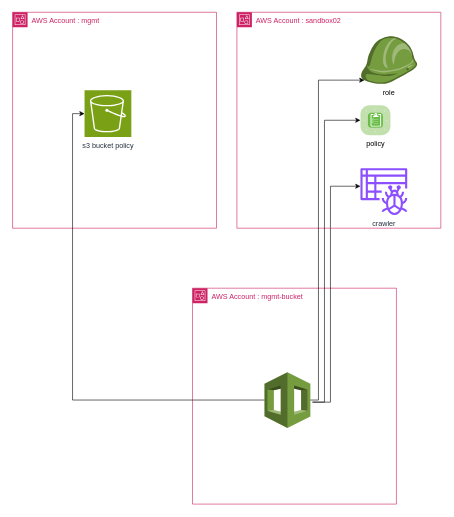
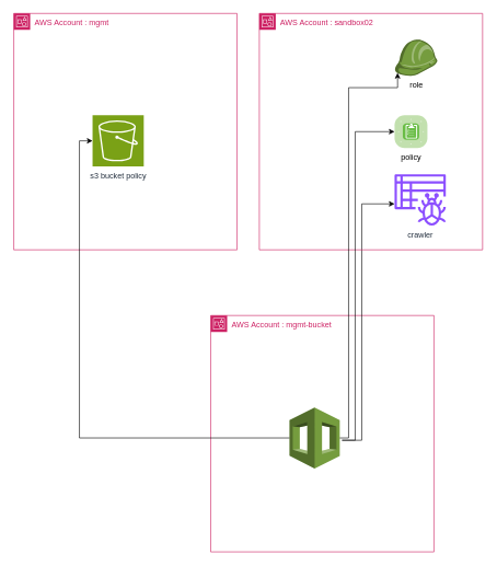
  <mxCell id="0" />
  <mxCell id="1" parent="0" />
  <mxCell id="2" value="AWS Account : mgmt-bucket" style="points=[[0,0],[0.25,0],[0.5,0],[0.75,0],[1,0],[1,0.25],[1,0.5],[1,0.75],[1,1],[0.75,1],[0.5,1],[0.25,1],[0,1],[0,0.75],[0,0.5],[0,0.25]];outlineConnect=0;gradientColor=none;html=1;whiteSpace=wrap;fontSize=12;fontStyle=0;container=1;pointerEvents=0;collapsible=0;recursiveResize=0;shape=mxgraph.aws4.group;grIcon=mxgraph.aws4.group_account;strokeColor=#CD2264;fillColor=none;verticalAlign=top;align=left;spacingLeft=30;fontColor=#CD2264;dashed=0;" vertex="1" parent="1"><mxGeometry x="320" y="480" width="340" height="360" as="geometry" /></mxCell>
  <mxCell id="3" value="" style="outlineConnect=0;dashed=0;verticalLabelPosition=bottom;verticalAlign=top;align=center;html=1;shape=mxgraph.aws3.cloudformation;fillColor=#759C3E;gradientColor=none;" vertex="1" parent="2"><mxGeometry x="120" y="140" width="76.5" height="93" as="geometry" /></mxCell>
  <mxCell id="4" style="edgeStyle=orthogonalEdgeStyle;rounded=0;orthogonalLoop=1;jettySize=auto;html=1;" edge="1" parent="2" target="10"><mxGeometry relative="1" as="geometry"><mxPoint x="200" y="190" as="sourcePoint" /><mxPoint x="320" y="-200" as="targetPoint" /><Array as="points"><mxPoint x="230" y="190" /><mxPoint x="230" y="-170" /></Array></mxGeometry></mxCell>
  <mxCell id="5" value="AWS Account : mgmt" style="points=[[0,0],[0.25,0],[0.5,0],[0.75,0],[1,0],[1,0.25],[1,0.5],[1,0.75],[1,1],[0.75,1],[0.5,1],[0.25,1],[0,1],[0,0.75],[0,0.5],[0,0.25]];outlineConnect=0;gradientColor=none;html=1;whiteSpace=wrap;fontSize=12;fontStyle=0;container=1;pointerEvents=0;collapsible=0;recursiveResize=0;shape=mxgraph.aws4.group;grIcon=mxgraph.aws4.group_account;strokeColor=#CD2264;fillColor=none;verticalAlign=top;align=left;spacingLeft=30;fontColor=#CD2264;dashed=0;" vertex="1" parent="1"><mxGeometry x="20" y="20" width="340" height="360" as="geometry" /></mxCell>
- <mxCell id="6" value="s3 bucket policy" style="sketch=0;points=[[0,0,0],[0.25,0,0],[0.5,0,0],[0.75,0,0],[1,0,0],[0,1,0],[0.25,1,0],[0.5,1,0],[0.75,1,0],[1,1,0],[0,0.25,0],[0,0.5,0],[0,0.75,0],[1,0.25,0],[1,0.5,0],[1,0.75,0]];outlineConnect=0;fontColor=#232F3E;fillColor=#7AA116;strokeColor=#ffffff;dashed=0;verticalLabelPosition=bottom;verticalAlign=top;align=center;html=1;fontSize=12;fontStyle=0;aspect=fixed;shape=mxgraph.aws4.resourceIcon;resIcon=mxgraph.aws4.s3;" vertex="1" parent="5"><mxGeometry x="120" y="130" width="78" height="78" as="geometry" /></mxCell>
+ <mxCell id="6" value="s3 bucket policy" style="sketch=0;points=[[0,0,0],[0.25,0,0],[0.5,0,0],[0.75,0,0],[1,0,0],[0,1,0],[0.25,1,0],[0.5,1,0],[0.75,1,0],[1,1,0],[0,0.25,0],[0,0.5,0],[0,0.75,0],[1,0.25,0],[1,0.5,0],[1,0.75,0]];outlineConnect=0;fontColor=#232F3E;fillColor=#7AA116;strokeColor=#ffffff;dashed=0;verticalLabelPosition=bottom;verticalAlign=top;align=center;html=1;fontSize=12;fontStyle=0;aspect=fixed;shape=mxgraph.aws4.resourceIcon;resIcon=mxgraph.aws4.s3;" vertex="1" parent="5"><mxGeometry x="120" y="155" width="78" height="78" as="geometry" /></mxCell>
  <mxCell id="7" value="AWS Account : sandbox02" style="points=[[0,0],[0.25,0],[0.5,0],[0.75,0],[1,0],[1,0.25],[1,0.5],[1,0.75],[1,1],[0.75,1],[0.5,1],[0.25,1],[0,1],[0,0.75],[0,0.5],[0,0.25]];outlineConnect=0;gradientColor=none;html=1;whiteSpace=wrap;fontSize=12;fontStyle=0;container=1;pointerEvents=0;collapsible=0;recursiveResize=0;shape=mxgraph.aws4.group;grIcon=mxgraph.aws4.group_account;strokeColor=#CD2264;fillColor=none;verticalAlign=top;align=left;spacingLeft=30;fontColor=#CD2264;dashed=0;" vertex="1" parent="1"><mxGeometry x="394" y="20" width="340" height="360" as="geometry" /></mxCell>
- <mxCell id="8" value="role" style="outlineConnect=0;dashed=0;verticalLabelPosition=bottom;verticalAlign=top;align=center;html=1;shape=mxgraph.aws3.role;fillColor=#759C3E;gradientColor=none;" vertex="1" parent="7"><mxGeometry x="206" y="40" width="94.5" height="79.5" as="geometry" /></mxCell>
+ <mxCell id="8" value="role" style="outlineConnect=0;dashed=0;verticalLabelPosition=bottom;verticalAlign=top;align=center;html=1;shape=mxgraph.aws3.role;fillColor=#759C3E;gradientColor=none;" vertex="1" parent="7"><mxGeometry x="206" y="40" width="65" height="55" as="geometry" /></mxCell>
  <mxCell id="9" value="policy" style="verticalLabelPosition=bottom;sketch=0;html=1;fillColor=#6ABD46;strokeColor=#ffffff;verticalAlign=top;align=center;points=[[0.085,0.085,0],[0.915,0.085,0],[0.915,0.915,0],[0.085,0.915,0],[0.25,0,0],[0.5,0,0],[0.75,0,0],[1,0.25,0],[1,0.5,0],[1,0.75,0],[0.75,1,0],[0.5,1,0],[0.25,1,0],[0,0.75,0],[0,0.5,0],[0,0.25,0]];pointerEvents=1;shape=mxgraph.cisco_safe.compositeIcon;bgIcon=mxgraph.cisco_safe.architecture.generic_appliance;resIcon=mxgraph.cisco_safe.architecture.policy;" vertex="1" parent="7"><mxGeometry x="206" y="155" width="50" height="50" as="geometry" /></mxCell>
- <mxCell id="10" value="crawler" style="sketch=0;outlineConnect=0;fontColor=#232F3E;gradientColor=none;fillColor=#8C4FFF;strokeColor=none;dashed=0;verticalLabelPosition=bottom;verticalAlign=top;align=center;html=1;fontSize=12;fontStyle=0;aspect=fixed;pointerEvents=1;shape=mxgraph.aws4.glue_crawlers;" vertex="1" parent="7"><mxGeometry x="206" y="260" width="78" height="78" as="geometry" /></mxCell>
+ <mxCell id="10" value="crawler" style="sketch=0;outlineConnect=0;fontColor=#232F3E;gradientColor=none;fillColor=#8C4FFF;strokeColor=none;dashed=0;verticalLabelPosition=bottom;verticalAlign=top;align=center;html=1;fontSize=12;fontStyle=0;aspect=fixed;pointerEvents=1;shape=mxgraph.aws4.glue_crawlers;" vertex="1" parent="7"><mxGeometry x="206" y="245" width="78" height="78" as="geometry" /></mxCell>
  <mxCell id="11" style="edgeStyle=orthogonalEdgeStyle;rounded=0;orthogonalLoop=1;jettySize=auto;html=1;entryX=0;entryY=0.5;entryDx=0;entryDy=0;entryPerimeter=0;" edge="1" parent="7" target="9"><mxGeometry relative="1" as="geometry"><mxPoint x="126" y="650" as="sourcePoint" /><mxPoint x="229.5" y="190" as="targetPoint" /><Array as="points"><mxPoint x="146" y="650" /><mxPoint x="146" y="180" /></Array></mxGeometry></mxCell>
  <mxCell id="12" style="edgeStyle=orthogonalEdgeStyle;rounded=0;orthogonalLoop=1;jettySize=auto;html=1;exitX=0;exitY=0.5;exitDx=0;exitDy=0;exitPerimeter=0;entryX=0;entryY=0.5;entryDx=0;entryDy=0;entryPerimeter=0;" edge="1" parent="1" source="3" target="6"><mxGeometry relative="1" as="geometry"><mxPoint x="178.25" y="253" as="targetPoint" /></mxGeometry></mxCell>
  <mxCell id="13" style="edgeStyle=orthogonalEdgeStyle;rounded=0;orthogonalLoop=1;jettySize=auto;html=1;entryX=0.07;entryY=0.92;entryDx=0;entryDy=0;entryPerimeter=0;exitX=1;exitY=0.5;exitDx=0;exitDy=0;exitPerimeter=0;" edge="1" parent="1" source="3" target="8"><mxGeometry relative="1" as="geometry"><Array as="points"><mxPoint x="530" y="667" /><mxPoint x="530" y="133" /></Array></mxGeometry></mxCell>
